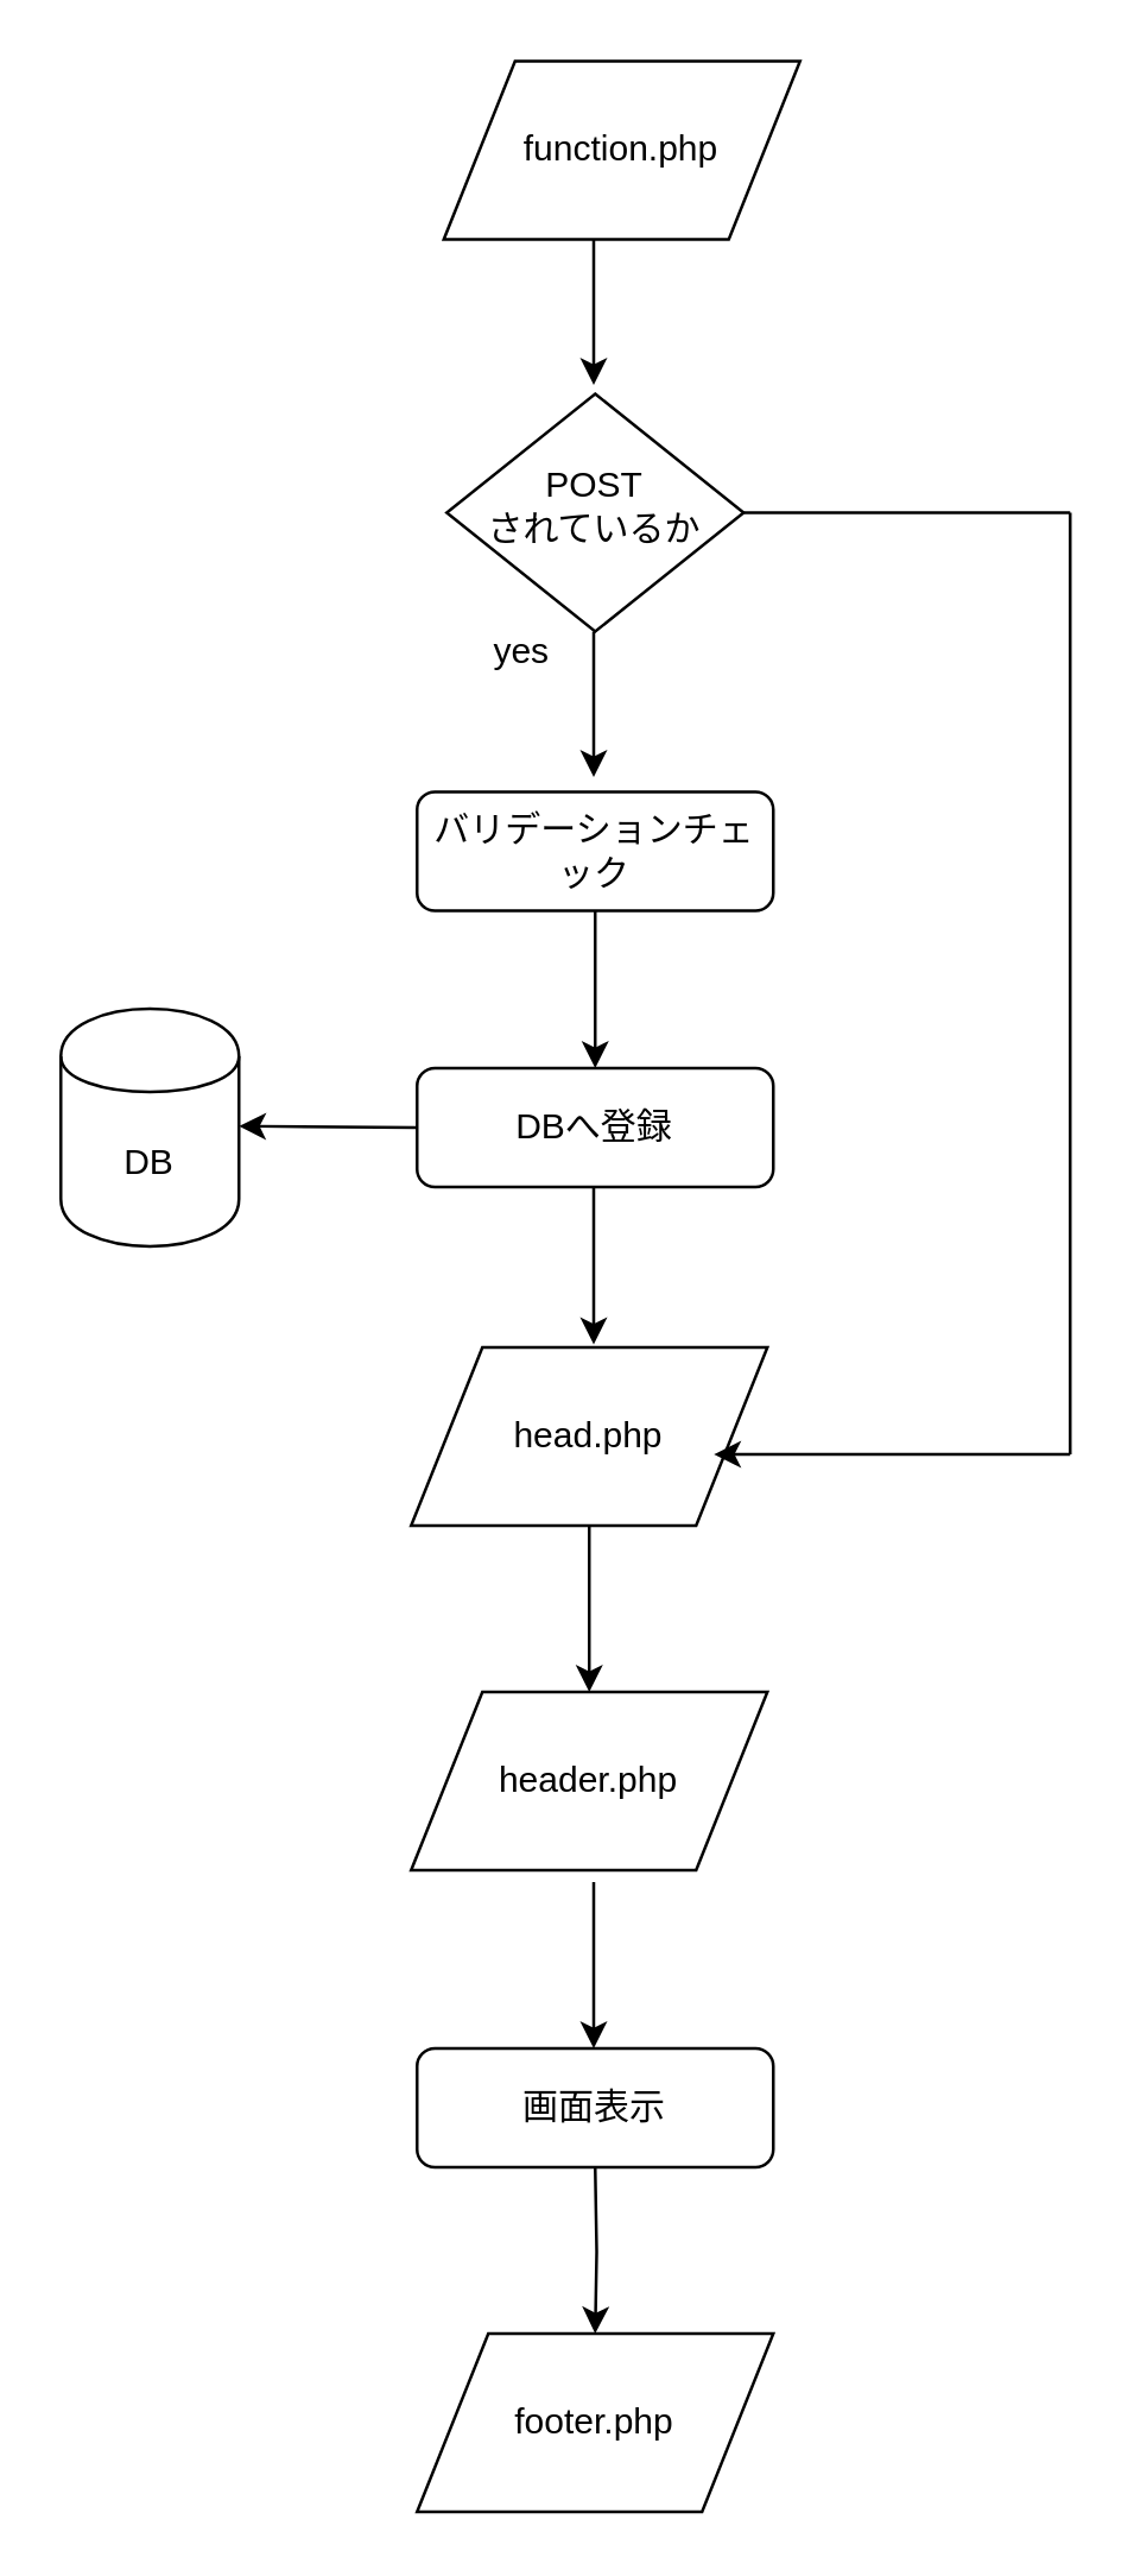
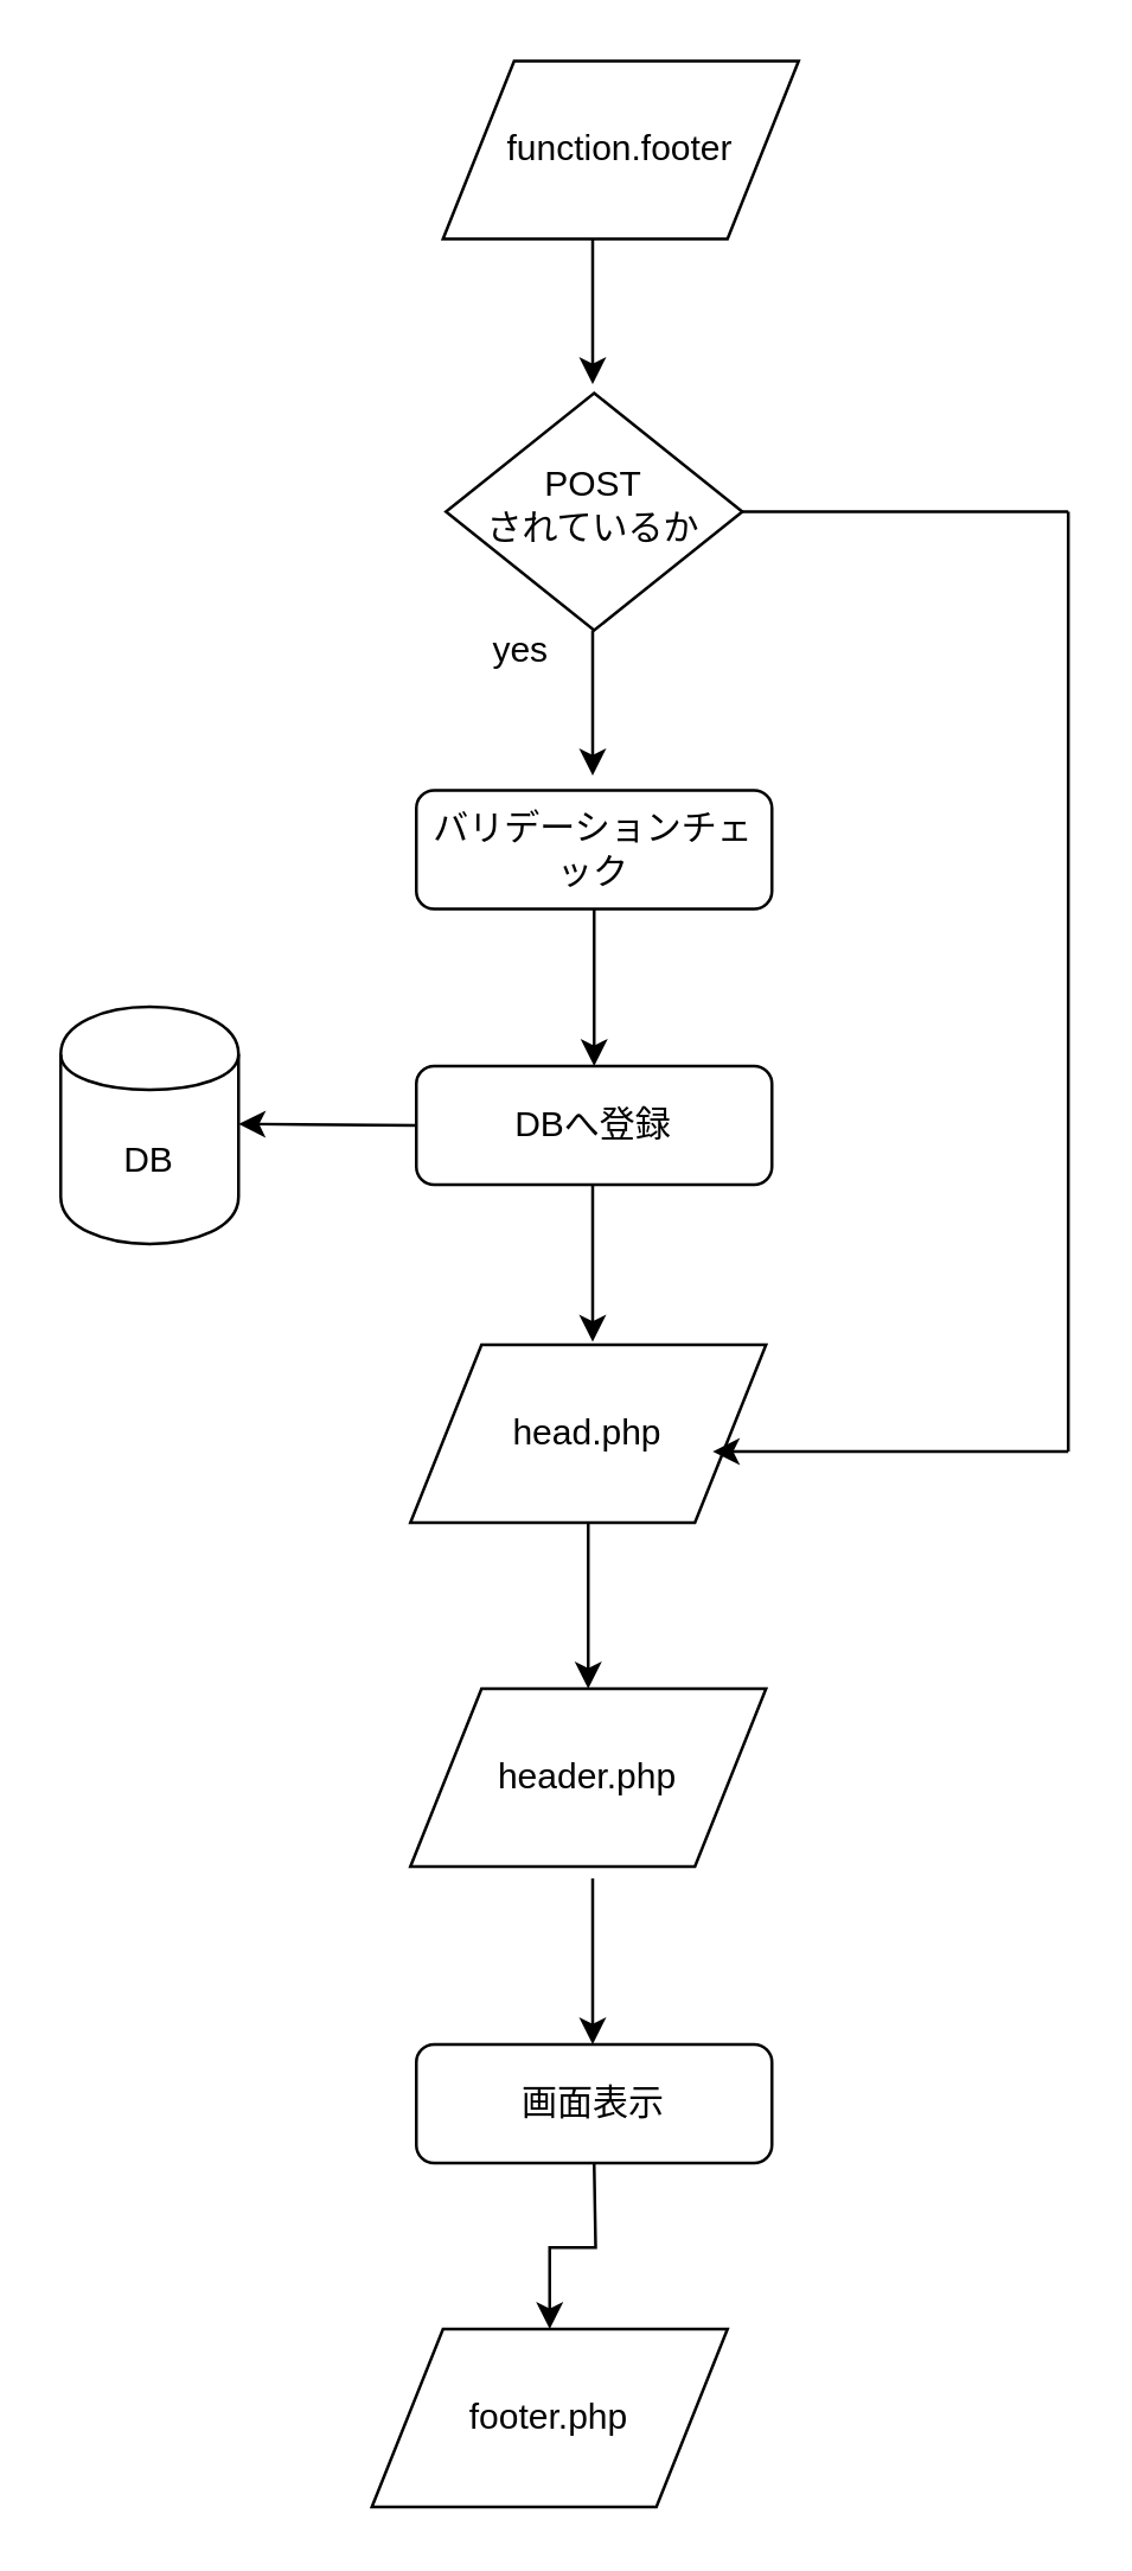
  <mxCell id="0" />
  <mxCell id="1" parent="0" />
  <mxCell id="2" value="POST&lt;br&gt;されているか" style="rhombus;whiteSpace=wrap;html=1;shadow=0;fontFamily=Helvetica;fontSize=12;align=center;strokeWidth=1;spacing=6;spacingTop=-4;" vertex="1" parent="1"><mxGeometry x="150" y="132" width="100" height="80" as="geometry" /></mxCell>
- <mxCell id="3" value="function.php" style="shape=parallelogram;perimeter=parallelogramPerimeter;whiteSpace=wrap;html=1;" vertex="1" parent="1"><mxGeometry x="149" y="20" width="120" height="60" as="geometry" /></mxCell>
+ <mxCell id="3" value="function.footer" style="shape=parallelogram;perimeter=parallelogramPerimeter;whiteSpace=wrap;html=1;" vertex="1" parent="1"><mxGeometry x="149" y="20" width="120" height="60" as="geometry" /></mxCell>
  <mxCell id="4" style="edgeStyle=orthogonalEdgeStyle;rounded=0;orthogonalLoop=1;jettySize=auto;html=1;exitX=0.5;exitY=1;exitDx=0;exitDy=0;entryX=0.5;entryY=0;entryDx=0;entryDy=0;" edge="1" parent="1" source="5"><mxGeometry relative="1" as="geometry"><mxPoint x="200" y="359" as="targetPoint" /></mxGeometry></mxCell>
  <mxCell id="5" value="バリデーションチェック" style="rounded=1;whiteSpace=wrap;html=1;fontSize=12;glass=0;strokeWidth=1;shadow=0;" vertex="1" parent="1"><mxGeometry x="140" y="266" width="120" height="40" as="geometry" /></mxCell>
  <mxCell id="6" style="edgeStyle=orthogonalEdgeStyle;rounded=0;orthogonalLoop=1;jettySize=auto;html=1;exitX=0.5;exitY=1;exitDx=0;exitDy=0;entryX=0.5;entryY=0;entryDx=0;entryDy=0;" edge="1" parent="1"><mxGeometry relative="1" as="geometry"><mxPoint x="199.5" y="80" as="sourcePoint" /><mxPoint x="199.5" y="129" as="targetPoint" /></mxGeometry></mxCell>
  <mxCell id="7" style="edgeStyle=orthogonalEdgeStyle;rounded=0;orthogonalLoop=1;jettySize=auto;html=1;exitX=0.5;exitY=1;exitDx=0;exitDy=0;entryX=0.5;entryY=0;entryDx=0;entryDy=0;" edge="1" parent="1"><mxGeometry relative="1" as="geometry"><mxPoint x="199.5" y="212" as="sourcePoint" /><mxPoint x="199.5" y="261" as="targetPoint" /></mxGeometry></mxCell>
  <mxCell id="8" value="" style="endArrow=none;html=1;entryX=1;entryY=0.5;entryDx=0;entryDy=0;" edge="1" parent="1" target="2"><mxGeometry width="50" height="50" relative="1" as="geometry"><mxPoint x="360" y="172" as="sourcePoint" /><mxPoint x="300" y="289" as="targetPoint" /></mxGeometry></mxCell>
  <mxCell id="9" value="" style="endArrow=none;html=1;" edge="1" parent="1"><mxGeometry width="50" height="50" relative="1" as="geometry"><mxPoint x="360" y="489" as="sourcePoint" /><mxPoint x="360" y="172" as="targetPoint" /></mxGeometry></mxCell>
  <mxCell id="10" value="" style="endArrow=classic;html=1;entryX=1;entryY=0.25;entryDx=0;entryDy=0;exitX=0;exitY=0.5;exitDx=0;exitDy=0;" edge="1" parent="1" source="13"><mxGeometry width="50" height="50" relative="1" as="geometry"><mxPoint x="186.67" y="378.83" as="sourcePoint" /><mxPoint x="80.003" y="378.497" as="targetPoint" /></mxGeometry></mxCell>
  <mxCell id="11" value="" style="edgeStyle=orthogonalEdgeStyle;rounded=0;orthogonalLoop=1;jettySize=auto;html=1;" edge="1" parent="1" source="12" target="17"><mxGeometry relative="1" as="geometry" /></mxCell>
  <mxCell id="12" value="head.php" style="shape=parallelogram;perimeter=parallelogramPerimeter;whiteSpace=wrap;html=1;" vertex="1" parent="1"><mxGeometry x="138" y="453" width="120" height="60" as="geometry" /></mxCell>
  <mxCell id="13" value="DBへ登録" style="rounded=1;whiteSpace=wrap;html=1;fontSize=12;glass=0;strokeWidth=1;shadow=0;" vertex="1" parent="1"><mxGeometry x="140" y="359" width="120" height="40" as="geometry" /></mxCell>
  <mxCell id="14" value="DB" style="shape=cylinder;whiteSpace=wrap;html=1;boundedLbl=1;backgroundOutline=1;" vertex="1" parent="1"><mxGeometry x="20" y="339" width="60" height="80" as="geometry" /></mxCell>
  <mxCell id="15" style="edgeStyle=orthogonalEdgeStyle;rounded=0;orthogonalLoop=1;jettySize=auto;html=1;exitX=0.5;exitY=1;exitDx=0;exitDy=0;entryX=0.5;entryY=0;entryDx=0;entryDy=0;" edge="1" parent="1"><mxGeometry relative="1" as="geometry"><mxPoint x="199.5" y="399" as="sourcePoint" /><mxPoint x="199.5" y="452" as="targetPoint" /></mxGeometry></mxCell>
  <mxCell id="16" style="edgeStyle=orthogonalEdgeStyle;rounded=0;orthogonalLoop=1;jettySize=auto;html=1;" edge="1" parent="1"><mxGeometry relative="1" as="geometry"><mxPoint x="360" y="489" as="sourcePoint" /><mxPoint x="240" y="489" as="targetPoint" /></mxGeometry></mxCell>
  <mxCell id="17" value="header.php" style="shape=parallelogram;perimeter=parallelogramPerimeter;whiteSpace=wrap;html=1;" vertex="1" parent="1"><mxGeometry x="138" y="569" width="120" height="60" as="geometry" /></mxCell>
  <mxCell id="18" value="画面表示" style="rounded=1;whiteSpace=wrap;html=1;fontSize=12;glass=0;strokeWidth=1;shadow=0;" vertex="1" parent="1"><mxGeometry x="140" y="689" width="120" height="40" as="geometry" /></mxCell>
  <mxCell id="19" value="" style="edgeStyle=orthogonalEdgeStyle;rounded=0;orthogonalLoop=1;jettySize=auto;html=1;" edge="1" parent="1"><mxGeometry relative="1" as="geometry"><mxPoint x="199.5" y="633" as="sourcePoint" /><mxPoint x="199.5" y="689" as="targetPoint" /></mxGeometry></mxCell>
  <mxCell id="20" value="" style="edgeStyle=orthogonalEdgeStyle;rounded=0;orthogonalLoop=1;jettySize=auto;html=1;" edge="1" parent="1" target="21"><mxGeometry relative="1" as="geometry"><mxPoint x="200" y="729" as="sourcePoint" /></mxGeometry></mxCell>
- <mxCell id="21" value="footer.php" style="shape=parallelogram;perimeter=parallelogramPerimeter;whiteSpace=wrap;html=1;" vertex="1" parent="1"><mxGeometry x="140" y="785" width="120" height="60" as="geometry" /></mxCell>
+ <mxCell id="21" value="footer.php" style="shape=parallelogram;perimeter=parallelogramPerimeter;whiteSpace=wrap;html=1;" vertex="1" parent="1"><mxGeometry x="125" y="785" width="120" height="60" as="geometry" /></mxCell>
  <mxCell id="22" value="yes" style="text;html=1;align=center;verticalAlign=middle;resizable=0;points=[];autosize=1;" vertex="1" parent="1"><mxGeometry x="160" y="209" width="30" height="20" as="geometry" /></mxCell>
